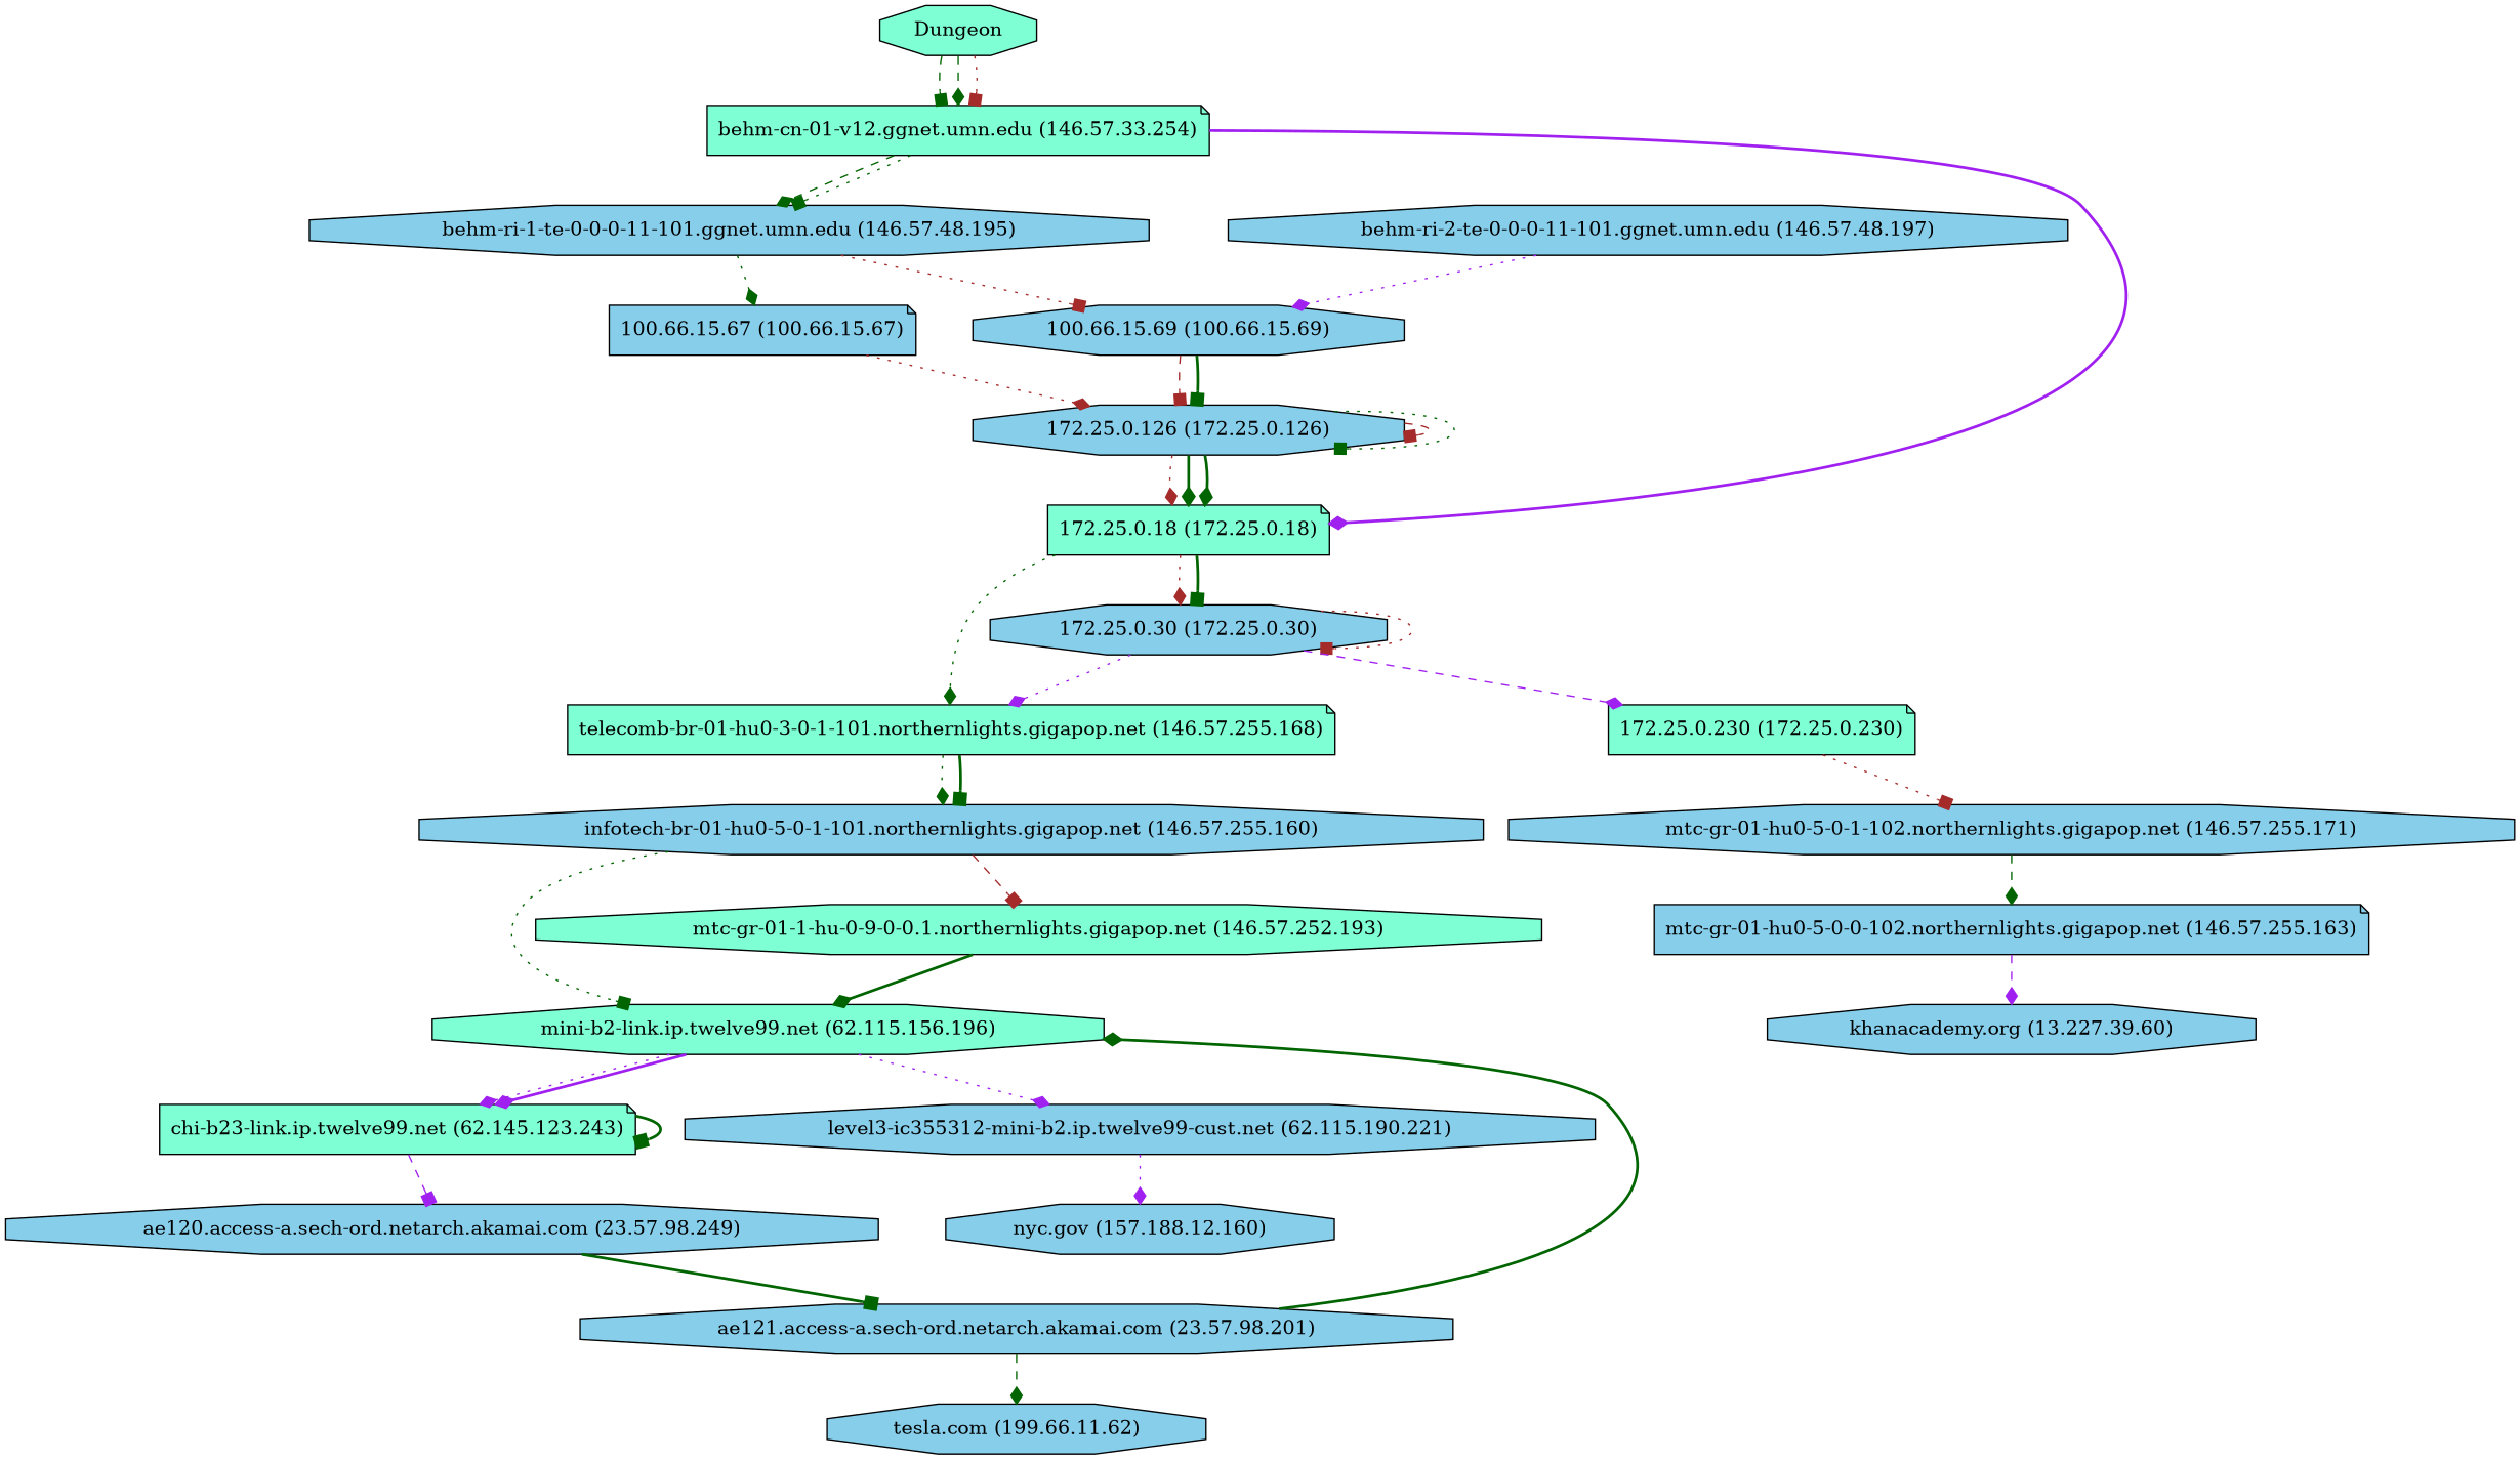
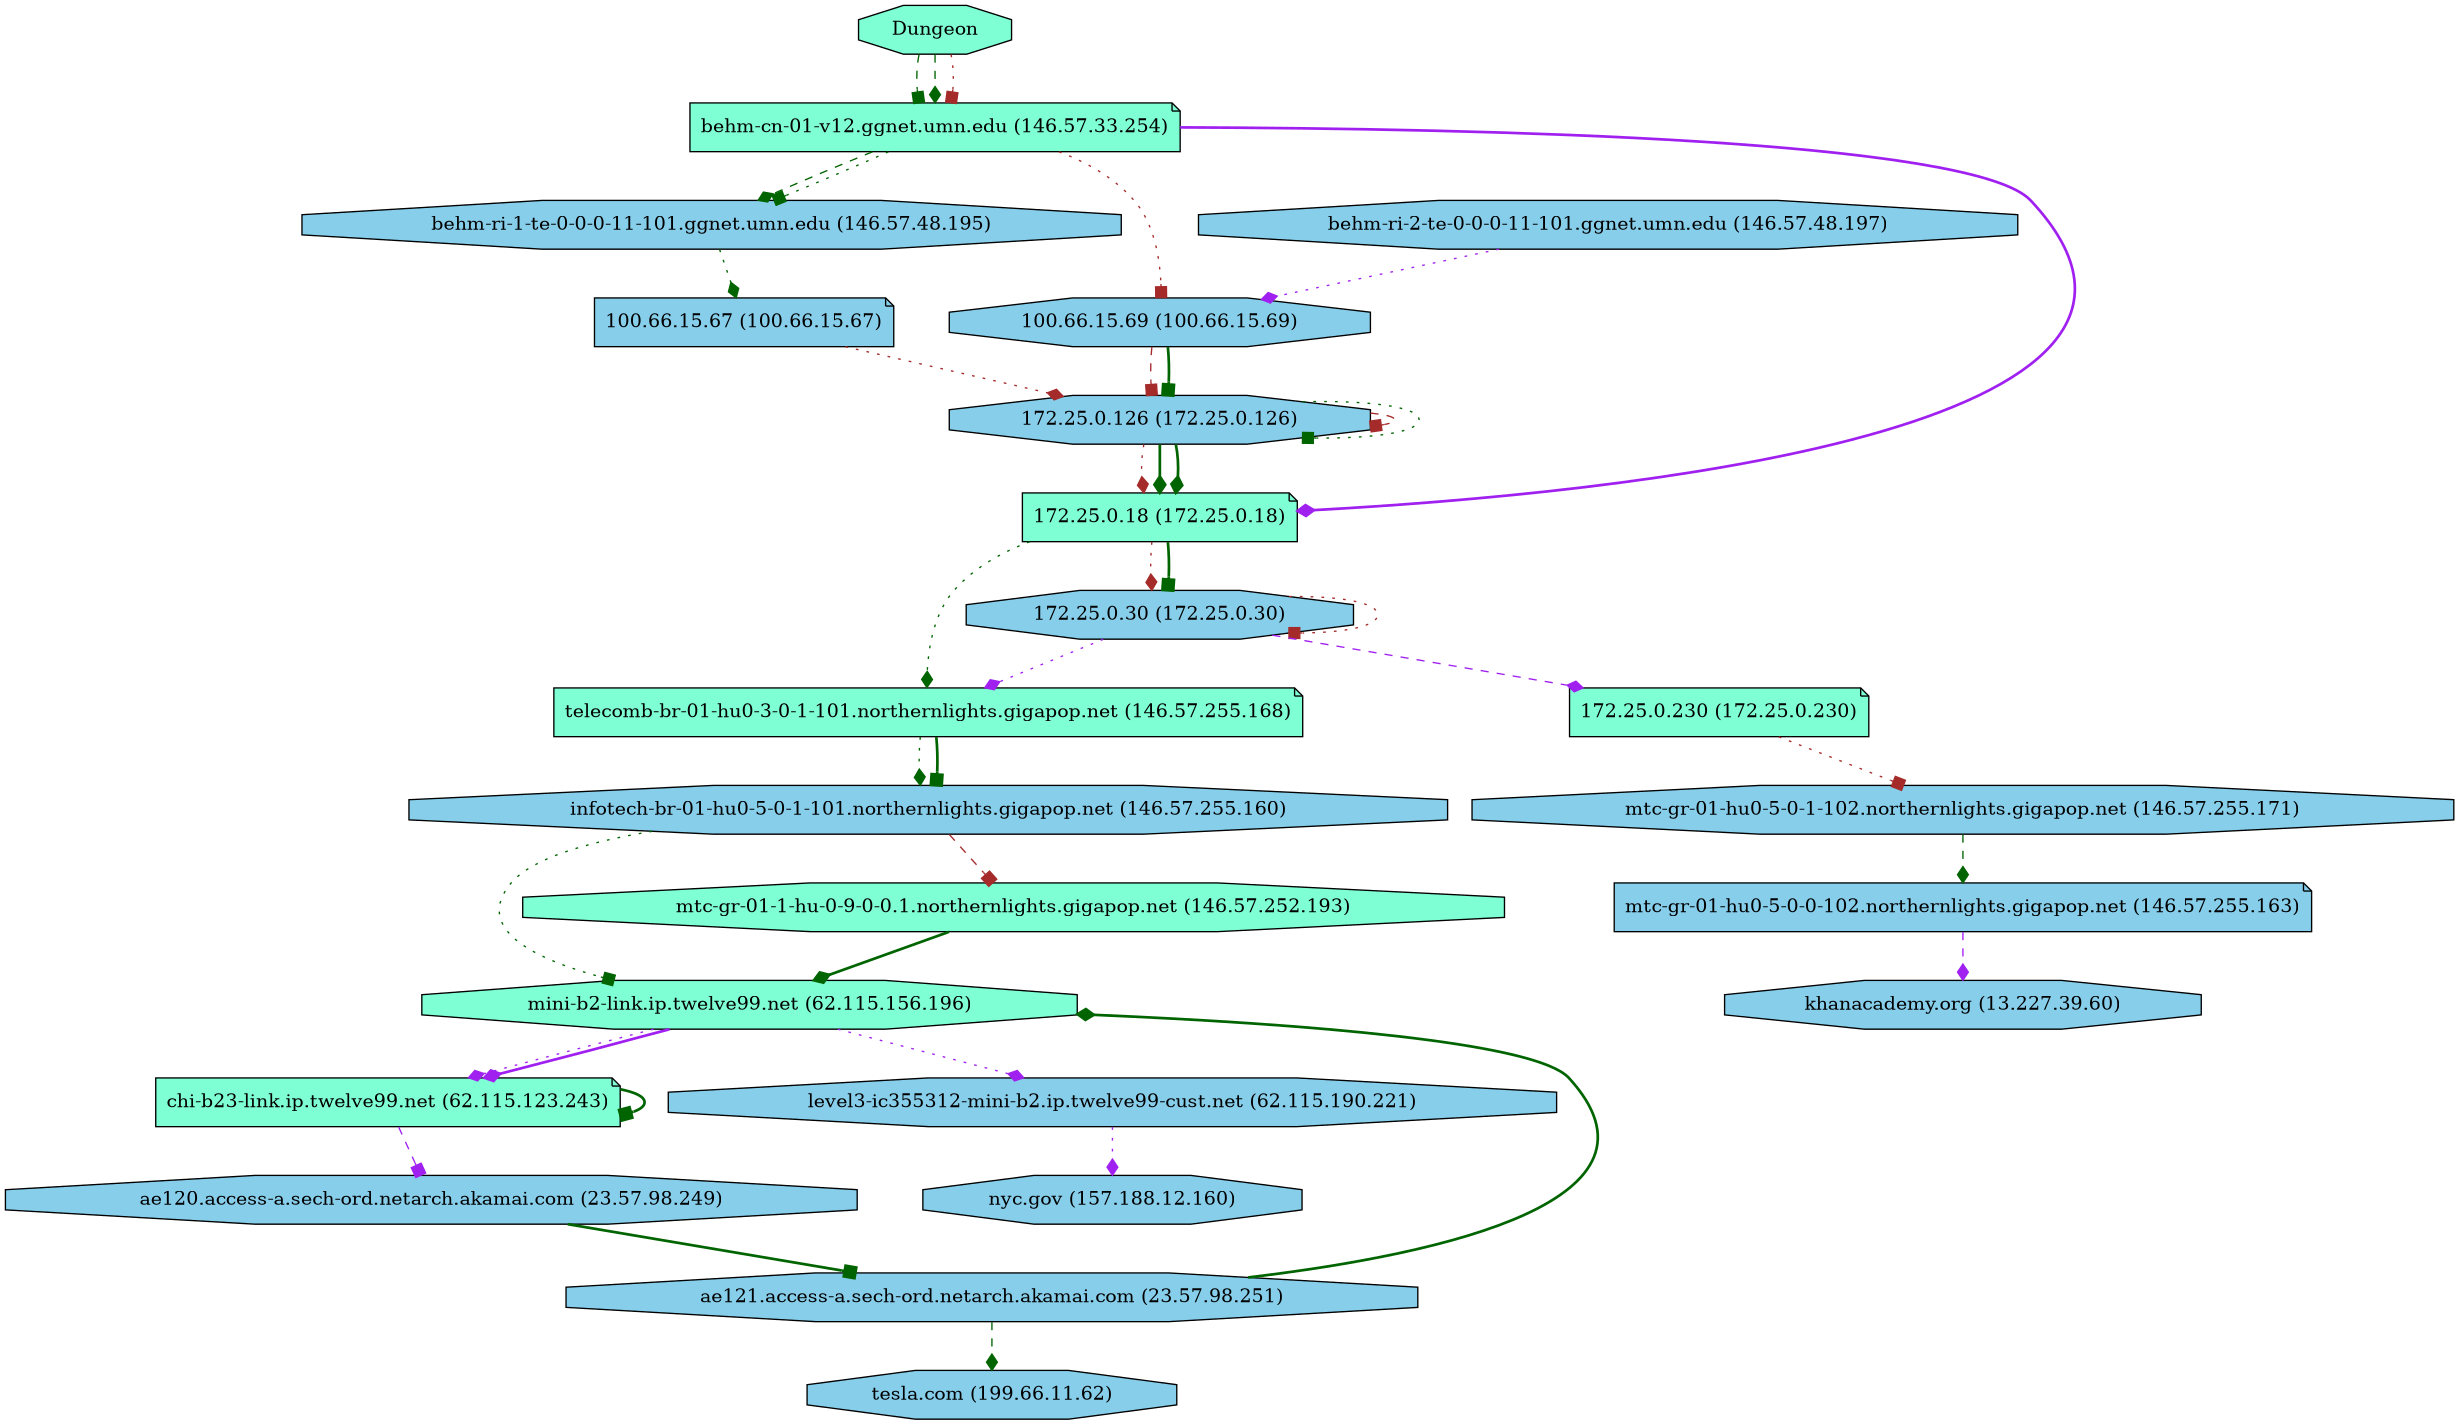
  digraph {
    node [fillcolor=skyblue shape=octagon style=filled]
    edge [arrowhead=diamond color=darkgreen style=dotted]
    Dungeon [fillcolor=aquamarine]
    "behm-cn-01-v12.ggnet.umn.edu (146.57.33.254)" [fillcolor=aquamarine shape=note]
    "behm-ri-1-te-0-0-0-11-101.ggnet.umn.edu (146.57.48.195)"
    "172.25.0.18 (172.25.0.18)" [fillcolor=aquamarine shape=note]
    "behm-ri-2-te-0-0-0-11-101.ggnet.umn.edu (146.57.48.197)"
    "100.66.15.69 (100.66.15.69)"
    "100.66.15.67 (100.66.15.67)" [shape=note]
    "172.25.0.126 (172.25.0.126)"
    "telecomb-br-01-hu0-3-0-1-101.northernlights.gigapop.net (146.57.255.168)" [fillcolor=aquamarine shape=note]
    "172.25.0.30 (172.25.0.30)"
    "infotech-br-01-hu0-5-0-1-101.northernlights.gigapop.net (146.57.255.160)"
    "172.25.0.230 (172.25.0.230)" [fillcolor=aquamarine shape=note]
    "mini-b2-link.ip.twelve99.net (62.115.156.196)" [fillcolor=aquamarine]
    "mtc-gr-01-1-hu-0-9-0-0.1.northernlights.gigapop.net (146.57.252.193)" [fillcolor=aquamarine]
-   "chi-b23-link.ip.twelve99.net (62.115.123.243)" [fillcolor=aquamarine shape=note label="chi-b23-link.ip.twelve99.net (62.145.123.243)"]
+   "chi-b23-link.ip.twelve99.net (62.115.123.243)" [fillcolor=aquamarine shape=note]
    "level3-ic355312-mini-b2.ip.twelve99-cust.net (62.115.190.221)"
    "ae120.access-a.sech-ord.netarch.akamai.com (23.57.98.249)"
    "nyc.gov (157.188.12.160)"
-   "ae121.access-a.sech-ord.netarch.akamai.com (23.57.98.251)" [label="ae121.access-a.sech-ord.netarch.akamai.com (23.57.98.201)"]
+   "ae121.access-a.sech-ord.netarch.akamai.com (23.57.98.251)"
    "tesla.com (199.66.11.62)"
    "mtc-gr-01-hu0-5-0-1-102.northernlights.gigapop.net (146.57.255.171)"
    "mtc-gr-01-hu0-5-0-0-102.northernlights.gigapop.net (146.57.255.163)" [shape=note]
    "khanacademy.org (13.227.39.60)"
    Dungeon -> "behm-cn-01-v12.ggnet.umn.edu (146.57.33.254)" [arrowhead=box style=dashed]
    Dungeon -> "behm-cn-01-v12.ggnet.umn.edu (146.57.33.254)" [style=dashed]
    Dungeon -> "behm-cn-01-v12.ggnet.umn.edu (146.57.33.254)" [arrowhead=box color=brown]
    "behm-cn-01-v12.ggnet.umn.edu (146.57.33.254)" -> "behm-ri-1-te-0-0-0-11-101.ggnet.umn.edu (146.57.48.195)" [style=dashed]
    "behm-cn-01-v12.ggnet.umn.edu (146.57.33.254)" -> "behm-ri-1-te-0-0-0-11-101.ggnet.umn.edu (146.57.48.195)" [arrowhead=box]
    "behm-cn-01-v12.ggnet.umn.edu (146.57.33.254)" -> "172.25.0.18 (172.25.0.18)" [color=purple style=bold]
-   "behm-ri-1-te-0-0-0-11-101.ggnet.umn.edu (146.57.48.195)" -> "100.66.15.69 (100.66.15.69)" [arrowhead=box color=brown]
+   "behm-cn-01-v12.ggnet.umn.edu (146.57.33.254)" -> "100.66.15.69 (100.66.15.69)" [arrowhead=box color=brown]
    "behm-ri-1-te-0-0-0-11-101.ggnet.umn.edu (146.57.48.195)" -> "100.66.15.67 (100.66.15.67)"
    "172.25.0.18 (172.25.0.18)" -> "telecomb-br-01-hu0-3-0-1-101.northernlights.gigapop.net (146.57.255.168)"
    "172.25.0.18 (172.25.0.18)" -> "172.25.0.30 (172.25.0.30)" [color=brown]
    "172.25.0.18 (172.25.0.18)" -> "172.25.0.30 (172.25.0.30)" [arrowhead=box style=bold]
    "behm-ri-2-te-0-0-0-11-101.ggnet.umn.edu (146.57.48.197)" -> "100.66.15.69 (100.66.15.69)" [color=purple]
    "100.66.15.69 (100.66.15.69)" -> "172.25.0.126 (172.25.0.126)" [arrowhead=box color=brown style=dashed]
    "100.66.15.69 (100.66.15.69)" -> "172.25.0.126 (172.25.0.126)" [arrowhead=box style=bold]
    "100.66.15.67 (100.66.15.67)" -> "172.25.0.126 (172.25.0.126)" [color=brown]
    "172.25.0.126 (172.25.0.126)" -> "172.25.0.18 (172.25.0.18)" [color=brown]
    "172.25.0.126 (172.25.0.126)" -> "172.25.0.18 (172.25.0.18)" [style=bold]
    "172.25.0.126 (172.25.0.126)" -> "172.25.0.18 (172.25.0.18)" [style=bold]
    "172.25.0.126 (172.25.0.126)" -> "172.25.0.126 (172.25.0.126)" [arrowhead=box color=brown style=dashed]
    "172.25.0.126 (172.25.0.126)" -> "172.25.0.126 (172.25.0.126)" [arrowhead=box]
    "telecomb-br-01-hu0-3-0-1-101.northernlights.gigapop.net (146.57.255.168)" -> "infotech-br-01-hu0-5-0-1-101.northernlights.gigapop.net (146.57.255.160)"
    "telecomb-br-01-hu0-3-0-1-101.northernlights.gigapop.net (146.57.255.168)" -> "infotech-br-01-hu0-5-0-1-101.northernlights.gigapop.net (146.57.255.160)" [arrowhead=box style=bold]
    "172.25.0.30 (172.25.0.30)" -> "telecomb-br-01-hu0-3-0-1-101.northernlights.gigapop.net (146.57.255.168)" [color=purple]
    "172.25.0.30 (172.25.0.30)" -> "172.25.0.30 (172.25.0.30)" [arrowhead=box color=brown]
    "172.25.0.30 (172.25.0.30)" -> "172.25.0.230 (172.25.0.230)" [color=purple style=dashed]
    "infotech-br-01-hu0-5-0-1-101.northernlights.gigapop.net (146.57.255.160)" -> "mini-b2-link.ip.twelve99.net (62.115.156.196)" [arrowhead=box]
    "infotech-br-01-hu0-5-0-1-101.northernlights.gigapop.net (146.57.255.160)" -> "mtc-gr-01-1-hu-0-9-0-0.1.northernlights.gigapop.net (146.57.252.193)" [arrowhead=box color=brown style=dashed]
    "172.25.0.230 (172.25.0.230)" -> "mtc-gr-01-hu0-5-0-1-102.northernlights.gigapop.net (146.57.255.171)" [arrowhead=box color=brown]
    "mini-b2-link.ip.twelve99.net (62.115.156.196)" -> "chi-b23-link.ip.twelve99.net (62.115.123.243)" [color=purple]
    "mini-b2-link.ip.twelve99.net (62.115.156.196)" -> "chi-b23-link.ip.twelve99.net (62.115.123.243)" [color=purple style=bold]
    "mini-b2-link.ip.twelve99.net (62.115.156.196)" -> "level3-ic355312-mini-b2.ip.twelve99-cust.net (62.115.190.221)" [color=purple]
    "mtc-gr-01-1-hu-0-9-0-0.1.northernlights.gigapop.net (146.57.252.193)" -> "mini-b2-link.ip.twelve99.net (62.115.156.196)" [style=bold]
    "chi-b23-link.ip.twelve99.net (62.115.123.243)" -> "chi-b23-link.ip.twelve99.net (62.115.123.243)" [arrowhead=box style=bold]
    "chi-b23-link.ip.twelve99.net (62.115.123.243)" -> "ae120.access-a.sech-ord.netarch.akamai.com (23.57.98.249)" [arrowhead=box color=purple style=dashed]
    "level3-ic355312-mini-b2.ip.twelve99-cust.net (62.115.190.221)" -> "nyc.gov (157.188.12.160)" [color=purple]
    "ae120.access-a.sech-ord.netarch.akamai.com (23.57.98.249)" -> "ae121.access-a.sech-ord.netarch.akamai.com (23.57.98.251)" [arrowhead=box style=bold]
    "ae121.access-a.sech-ord.netarch.akamai.com (23.57.98.251)" -> "mini-b2-link.ip.twelve99.net (62.115.156.196)" [style=bold]
    "ae121.access-a.sech-ord.netarch.akamai.com (23.57.98.251)" -> "tesla.com (199.66.11.62)" [style=dashed]
    "mtc-gr-01-hu0-5-0-1-102.northernlights.gigapop.net (146.57.255.171)" -> "mtc-gr-01-hu0-5-0-0-102.northernlights.gigapop.net (146.57.255.163)" [style=dashed]
    "mtc-gr-01-hu0-5-0-0-102.northernlights.gigapop.net (146.57.255.163)" -> "khanacademy.org (13.227.39.60)" [color=purple style=dashed]
  }
